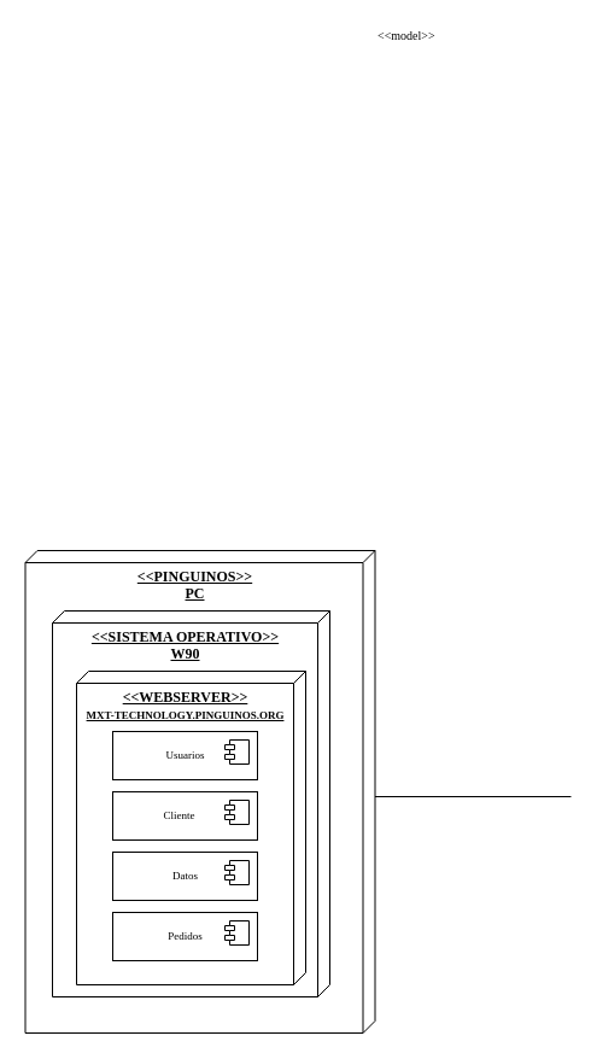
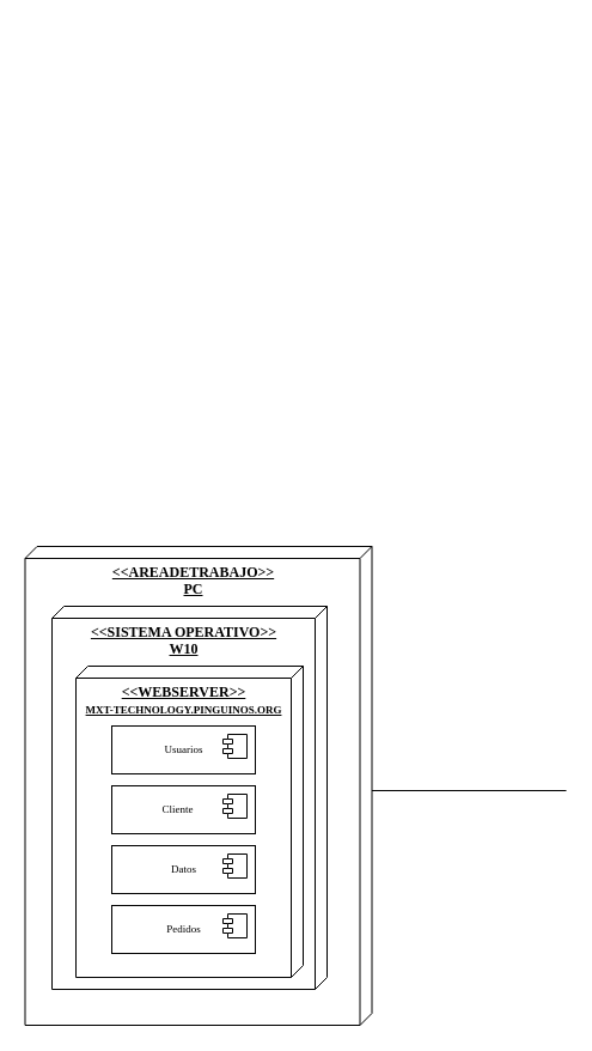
  <mxCell id="0" />
  <mxCell id="1" parent="0" />
- <mxCell id="2" value="&amp;lt;&amp;lt;model&amp;gt;&amp;gt;" style="text;html=1;align=left;verticalAlign=top;spacingTop=-4;fontSize=10;fontFamily=Verdana" parent="1" vertex="1"><mxGeometry x="310.5" y="20.5" width="130" height="20" as="geometry" /></mxCell>
- <mxCell id="3" value="&lt;b&gt;&amp;lt;&amp;lt;PINGUINOS&amp;gt;&amp;gt;&lt;br&gt;PC&lt;br&gt;&lt;br&gt;&lt;/b&gt;" style="verticalAlign=top;align=center;spacingTop=8;spacingLeft=2;spacingRight=12;shape=cube;size=10;direction=south;fontStyle=4;html=1;fontFamily=Lucida Console;" vertex="1" parent="1"><mxGeometry x="20.5" y="456" width="290" height="400" as="geometry" /></mxCell>
- <mxCell id="4" value="&lt;b&gt;&amp;lt;&amp;lt;SISTEMA OPERATIVO&amp;gt;&amp;gt;&lt;br&gt;W90&lt;br&gt;&lt;/b&gt;" style="verticalAlign=top;align=center;spacingTop=8;spacingLeft=2;spacingRight=12;shape=cube;size=10;direction=south;fontStyle=4;html=1;fontFamily=Lucida Console;" vertex="1" parent="1"><mxGeometry x="43" y="506" width="230" height="320" as="geometry" /></mxCell>
+ <mxCell id="3" value="&lt;b&gt;&amp;lt;&amp;lt;AREADETRABAJO&amp;gt;&amp;gt;&lt;br&gt;PC&lt;br&gt;&lt;br&gt;&lt;/b&gt;" style="verticalAlign=top;align=center;spacingTop=8;spacingLeft=2;spacingRight=12;shape=cube;size=10;direction=south;fontStyle=4;html=1;fontFamily=Lucida Console;" vertex="1" parent="1"><mxGeometry x="20.5" y="456" width="290" height="400" as="geometry" /></mxCell>
+ <mxCell id="4" value="&lt;b&gt;&amp;lt;&amp;lt;SISTEMA OPERATIVO&amp;gt;&amp;gt;&lt;br&gt;W10&lt;br&gt;&lt;/b&gt;" style="verticalAlign=top;align=center;spacingTop=8;spacingLeft=2;spacingRight=12;shape=cube;size=10;direction=south;fontStyle=4;html=1;fontFamily=Lucida Console;" vertex="1" parent="1"><mxGeometry x="43" y="506" width="230" height="320" as="geometry" /></mxCell>
  <mxCell id="5" value="&lt;b&gt;&amp;lt;&amp;lt;WEBSERVER&amp;gt;&amp;gt;&lt;br&gt;&lt;font style=&quot;font-size: 9px;&quot;&gt;MXT-TECHNOLOGY.PINGUINOS.ORG&lt;/font&gt;&lt;br&gt;&lt;/b&gt;" style="verticalAlign=top;align=center;spacingTop=8;spacingLeft=2;spacingRight=12;shape=cube;size=10;direction=south;fontStyle=4;html=1;fontFamily=Lucida Console;" vertex="1" parent="1"><mxGeometry x="63" y="556" width="190" height="260" as="geometry" /></mxCell>
  <mxCell id="6" value="Usuarios" style="html=1;dropTarget=0;fontFamily=Lucida Console;fontSize=9;" vertex="1" parent="1"><mxGeometry x="93" y="606" width="120" height="40" as="geometry" /></mxCell>
  <mxCell id="7" value="" style="shape=module;jettyWidth=8;jettyHeight=4;fontFamily=Lucida Console;fontSize=9;" vertex="1" parent="6"><mxGeometry x="1" width="20" height="20" relative="1" as="geometry"><mxPoint x="-27" y="7" as="offset" /></mxGeometry></mxCell>
  <mxCell id="8" value="Cliente&lt;span style=&quot;white-space: pre;&quot;&gt;&#09;&lt;/span&gt;" style="html=1;dropTarget=0;fontFamily=Lucida Console;fontSize=9;" vertex="1" parent="1"><mxGeometry x="93" y="656" width="120" height="40" as="geometry" /></mxCell>
  <mxCell id="9" value="" style="shape=module;jettyWidth=8;jettyHeight=4;fontFamily=Lucida Console;fontSize=9;" vertex="1" parent="8"><mxGeometry x="1" width="20" height="20" relative="1" as="geometry"><mxPoint x="-27" y="7" as="offset" /></mxGeometry></mxCell>
  <mxCell id="10" value="Datos" style="html=1;dropTarget=0;fontFamily=Lucida Console;fontSize=9;" vertex="1" parent="1"><mxGeometry x="93" y="706" width="120" height="40" as="geometry" /></mxCell>
  <mxCell id="11" value="" style="shape=module;jettyWidth=8;jettyHeight=4;fontFamily=Lucida Console;fontSize=9;" vertex="1" parent="10"><mxGeometry x="1" width="20" height="20" relative="1" as="geometry"><mxPoint x="-27" y="7" as="offset" /></mxGeometry></mxCell>
  <mxCell id="12" value="Pedidos" style="html=1;dropTarget=0;fontFamily=Lucida Console;fontSize=9;" vertex="1" parent="1"><mxGeometry x="93" y="756" width="120" height="40" as="geometry" /></mxCell>
  <mxCell id="13" value="" style="shape=module;jettyWidth=8;jettyHeight=4;fontFamily=Lucida Console;fontSize=9;" vertex="1" parent="12"><mxGeometry x="1" width="20" height="20" relative="1" as="geometry"><mxPoint x="-27" y="7" as="offset" /></mxGeometry></mxCell>
  <mxCell id="14" value="" style="line;strokeWidth=1;fillColor=none;align=left;verticalAlign=middle;spacingTop=-1;spacingLeft=3;spacingRight=3;rotatable=0;labelPosition=right;points=[];portConstraint=eastwest;strokeColor=inherit;fontFamily=Lucida Console;fontSize=9;" vertex="1" parent="1"><mxGeometry x="310.5" y="656" width="162.5" height="8" as="geometry" /></mxCell>
